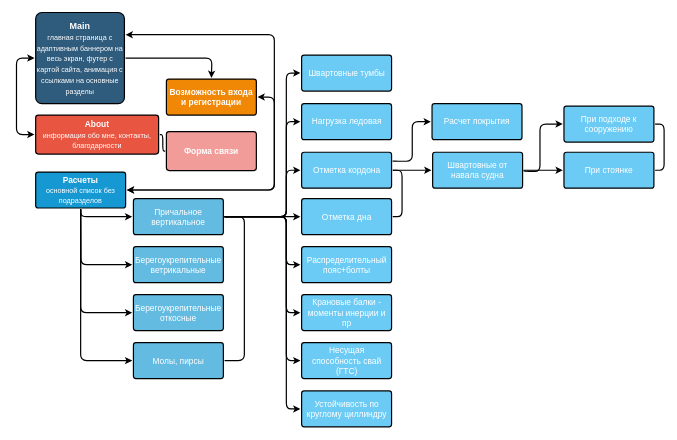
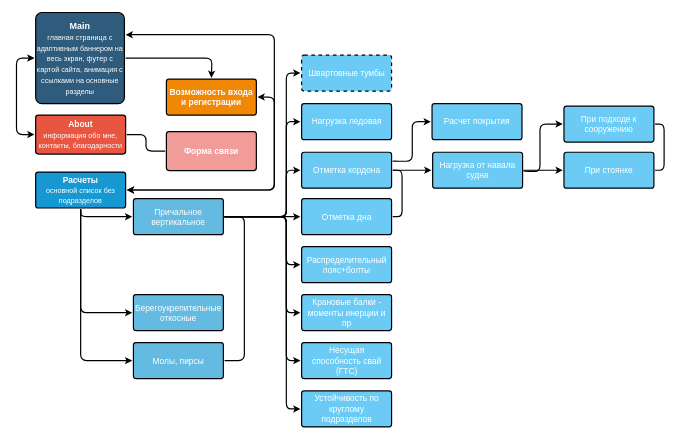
  <mxCell id="0" />
  <mxCell id="1" parent="0" />
  <mxCell id="2" value="" style="edgeStyle=elbowEdgeStyle;rounded=1;jumpStyle=none;html=1;shadow=0;labelBackgroundColor=none;startArrow=classic;startFill=1;endArrow=classic;endFill=1;jettySize=auto;orthogonalLoop=1;strokeColor=#000000;strokeWidth=2;fontFamily=Helvetica;fontSize=16;fontColor=#23445D;spacing=5;entryX=0;entryY=0.5;entryDx=0;entryDy=0;exitX=0;exitY=0.5;exitDx=0;exitDy=0;" parent="1" source="4" target="6" edge="1"><mxGeometry relative="1" as="geometry"><mxPoint x="100.5" y="137" as="sourcePoint" /><Array as="points"><mxPoint x="27" y="161" /><mxPoint x="20.5" y="177" /></Array></mxGeometry></mxCell>
  <mxCell id="3" style="edgeStyle=orthogonalEdgeStyle;rounded=1;orthogonalLoop=1;jettySize=auto;html=1;exitX=1;exitY=0.5;exitDx=0;exitDy=0;entryX=0.5;entryY=0;entryDx=0;entryDy=0;endArrow=classic;endFill=1;strokeWidth=2;" parent="1" source="4" target="42" edge="1"><mxGeometry relative="1" as="geometry"><Array as="points"><mxPoint x="353" y="96" /></Array></mxGeometry></mxCell>
  <mxCell id="4" value="Main&lt;br style=&quot;font-size: 15px&quot;&gt;&lt;span style=&quot;font-size: 12px ; font-weight: 400&quot;&gt;главная страница с адаптивным баннером на весь экран, футер с картой сайта, анимация с ссылками&amp;nbsp;на основные разделы&lt;/span&gt;" style="rounded=1;whiteSpace=wrap;html=1;shadow=0;labelBackgroundColor=none;strokeColor=#000000;strokeWidth=2;fillColor=#2F5B7C;fontFamily=Helvetica;fontSize=15;fontColor=#FFFFFF;align=center;fontStyle=1;spacing=0;arcSize=7;perimeterSpacing=2;" parent="1" vertex="1"><mxGeometry x="59" y="20" width="148" height="152" as="geometry" /></mxCell>
  <mxCell id="5" value="" style="edgeStyle=elbowEdgeStyle;rounded=1;orthogonalLoop=1;jettySize=auto;html=1;strokeColor=#000000;strokeWidth=2;fontSize=14;endArrow=none;endFill=0;" parent="1" source="6" target="7" edge="1"><mxGeometry relative="1" as="geometry" /></mxCell>
- <mxCell id="6" value="About&lt;br&gt;&lt;span style=&quot;font-size: 12px ; font-weight: 400&quot;&gt;информация обо мне, контакты, благодарности&lt;/span&gt;" style="rounded=1;whiteSpace=wrap;html=1;shadow=0;labelBackgroundColor=none;strokeColor=#000000;strokeWidth=2;fillColor=#e85642;fontFamily=Helvetica;fontSize=14;fontColor=#FFFFFF;align=center;spacing=5;fontStyle=1;arcSize=7;perimeterSpacing=2;" parent="1" vertex="1"><mxGeometry x="59" y="191" width="205" height="65" as="geometry" /></mxCell>
+ <mxCell id="6" value="About&lt;br&gt;&lt;span style=&quot;font-size: 12px ; font-weight: 400&quot;&gt;информация обо мне, контакты, благодарности&lt;/span&gt;" style="rounded=1;whiteSpace=wrap;html=1;shadow=0;labelBackgroundColor=none;strokeColor=#000000;strokeWidth=2;fillColor=#e85642;fontFamily=Helvetica;fontSize=14;fontColor=#FFFFFF;align=center;spacing=5;fontStyle=1;arcSize=7;perimeterSpacing=2;" parent="1" vertex="1"><mxGeometry x="59" y="191" width="150" height="65" as="geometry" /></mxCell>
  <mxCell id="7" value="Форма связи" style="rounded=1;whiteSpace=wrap;html=1;shadow=0;labelBackgroundColor=none;strokeColor=#000000;strokeWidth=2;fillColor=#F19C99;fontFamily=Helvetica;fontSize=14;fontColor=#FFFFFF;align=center;spacing=5;fontStyle=1;arcSize=7;perimeterSpacing=2;" parent="1" vertex="1"><mxGeometry x="277" y="218.5" width="150" height="65" as="geometry" /></mxCell>
  <mxCell id="8" value="" style="edgeStyle=elbowEdgeStyle;jumpStyle=none;html=1;shadow=0;labelBackgroundColor=none;startArrow=none;startFill=0;endArrow=classic;endFill=1;jettySize=auto;orthogonalLoop=1;strokeColor=#000000;strokeWidth=2;fontFamily=Helvetica;fontSize=14;fontColor=#FFFFFF;spacing=5;exitX=0.5;exitY=1;exitDx=0;exitDy=0;entryX=0;entryY=0.5;entryDx=0;entryDy=0;rounded=1;" parent="1" source="13" target="32" edge="1"><mxGeometry relative="1" as="geometry"><Array as="points"><mxPoint x="134" y="450" /><mxPoint x="400.5" y="457" /></Array></mxGeometry></mxCell>
- <mxCell id="9" value="" style="edgeStyle=elbowEdgeStyle;jumpStyle=none;html=1;shadow=0;labelBackgroundColor=none;startArrow=none;startFill=0;endArrow=classic;endFill=1;jettySize=auto;orthogonalLoop=1;strokeColor=#000000;strokeWidth=2;fontFamily=Helvetica;fontSize=14;fontColor=#FFFFFF;spacing=5;entryX=0;entryY=0.5;entryDx=0;entryDy=0;exitX=0.5;exitY=1;exitDx=0;exitDy=0;rounded=1;" parent="1" source="13" target="31" edge="1"><mxGeometry relative="1" as="geometry"><Array as="points"><mxPoint x="134.5" y="447" /></Array></mxGeometry></mxCell>
  <mxCell id="10" value="" style="edgeStyle=elbowEdgeStyle;jumpStyle=none;html=1;shadow=0;labelBackgroundColor=none;startArrow=none;startFill=0;endArrow=classic;endFill=1;jettySize=auto;orthogonalLoop=1;strokeColor=#000000;strokeWidth=2;fontFamily=Helvetica;fontSize=14;fontColor=#FFFFFF;spacing=5;exitX=0.5;exitY=1;exitDx=0;exitDy=0;entryX=0;entryY=0.5;entryDx=0;entryDy=0;rounded=1;" parent="1" source="13" target="22" edge="1"><mxGeometry relative="1" as="geometry"><Array as="points"><mxPoint x="134.5" y="361" /><mxPoint x="230.5" y="367" /><mxPoint x="190.5" y="397" /><mxPoint x="210.5" y="397" /><mxPoint x="220.5" y="397" /><mxPoint x="260.5" y="357" /></Array></mxGeometry></mxCell>
  <mxCell id="11" style="edgeStyle=elbowEdgeStyle;rounded=1;jumpStyle=none;orthogonalLoop=1;jettySize=auto;html=1;exitX=1;exitY=0.5;exitDx=0;exitDy=0;entryX=1;entryY=0.25;entryDx=0;entryDy=0;endArrow=classic;endFill=1;strokeColor=#000000;strokeWidth=2;fontSize=14;startArrow=classic;startFill=1;" parent="1" source="13" target="4" edge="1"><mxGeometry relative="1" as="geometry"><Array as="points"><mxPoint x="457" y="161" /><mxPoint x="507" y="71" /><mxPoint x="507" y="251" /><mxPoint x="280.5" y="267" /></Array></mxGeometry></mxCell>
  <mxCell id="12" style="edgeStyle=orthogonalEdgeStyle;orthogonalLoop=1;jettySize=auto;html=1;exitX=0.5;exitY=1;exitDx=0;exitDy=0;entryX=0;entryY=0.5;entryDx=0;entryDy=0;endArrow=classic;endFill=1;strokeWidth=2;rounded=1;" parent="1" source="13" target="33" edge="1"><mxGeometry relative="1" as="geometry"><Array as="points"><mxPoint x="134" y="600" /></Array></mxGeometry></mxCell>
  <mxCell id="13" value="Расчеты&lt;br&gt;&lt;font style=&quot;font-size: 12px ; font-weight: normal&quot;&gt;основной список без подразделов&lt;/font&gt;" style="rounded=1;whiteSpace=wrap;html=1;shadow=0;labelBackgroundColor=none;strokeColor=#000000;strokeWidth=2;fillColor=#1699d3;fontFamily=Helvetica;fontSize=14;fontColor=#FFFFFF;align=center;spacing=5;fontStyle=1;arcSize=7;perimeterSpacing=2;" parent="1" vertex="1"><mxGeometry x="59" y="286" width="150" height="60" as="geometry" /></mxCell>
  <mxCell id="14" style="edgeStyle=orthogonalEdgeStyle;rounded=1;comic=0;orthogonalLoop=1;jettySize=auto;html=1;exitX=1;exitY=0.5;exitDx=0;exitDy=0;entryX=1;entryY=0.5;entryDx=0;entryDy=0;startArrow=none;startFill=0;sourcePerimeterSpacing=0;endArrow=none;endFill=0;strokeWidth=2;" parent="1" source="22" target="33" edge="1"><mxGeometry relative="1" as="geometry"><Array as="points"><mxPoint x="407" y="361" /><mxPoint x="407" y="601" /></Array></mxGeometry></mxCell>
  <mxCell id="15" style="edgeStyle=orthogonalEdgeStyle;rounded=1;comic=0;orthogonalLoop=1;jettySize=auto;html=1;exitX=1;exitY=0.5;exitDx=0;exitDy=0;entryX=0;entryY=0.5;entryDx=0;entryDy=0;startArrow=none;startFill=0;sourcePerimeterSpacing=0;endArrow=classic;endFill=1;strokeWidth=2;" parent="1" source="22" target="28" edge="1"><mxGeometry relative="1" as="geometry"><Array as="points"><mxPoint x="477" y="361" /><mxPoint x="477" y="283" /></Array></mxGeometry></mxCell>
  <mxCell id="16" style="edgeStyle=orthogonalEdgeStyle;rounded=1;comic=0;orthogonalLoop=1;jettySize=auto;html=1;exitX=1;exitY=0.5;exitDx=0;exitDy=0;entryX=0;entryY=0.5;entryDx=0;entryDy=0;startArrow=none;startFill=0;sourcePerimeterSpacing=0;endArrow=classic;endFill=1;strokeWidth=2;" parent="1" source="22" target="23" edge="1"><mxGeometry relative="1" as="geometry" /></mxCell>
  <mxCell id="17" style="edgeStyle=orthogonalEdgeStyle;rounded=1;comic=0;orthogonalLoop=1;jettySize=auto;html=1;exitX=1;exitY=0.5;exitDx=0;exitDy=0;entryX=0;entryY=0.5;entryDx=0;entryDy=0;startArrow=none;startFill=0;sourcePerimeterSpacing=0;endArrow=classic;endFill=1;strokeWidth=2;" parent="1" source="22" target="24" edge="1"><mxGeometry relative="1" as="geometry"><Array as="points"><mxPoint x="477" y="361" /><mxPoint x="477" y="441" /></Array></mxGeometry></mxCell>
  <mxCell id="18" style="edgeStyle=orthogonalEdgeStyle;rounded=1;comic=0;orthogonalLoop=1;jettySize=auto;html=1;exitX=1;exitY=0.5;exitDx=0;exitDy=0;entryX=0;entryY=0.5;entryDx=0;entryDy=0;startArrow=none;startFill=0;sourcePerimeterSpacing=0;endArrow=classic;endFill=1;strokeWidth=2;" parent="1" source="22" target="43" edge="1"><mxGeometry relative="1" as="geometry"><Array as="points"><mxPoint x="477" y="361" /><mxPoint x="477" y="521" /></Array></mxGeometry></mxCell>
  <mxCell id="19" style="edgeStyle=orthogonalEdgeStyle;rounded=1;comic=0;orthogonalLoop=1;jettySize=auto;html=1;exitX=1;exitY=0.5;exitDx=0;exitDy=0;startArrow=none;startFill=0;sourcePerimeterSpacing=0;endArrow=classic;endFill=1;strokeWidth=2;entryX=0;entryY=0.5;entryDx=0;entryDy=0;" parent="1" source="22" target="44" edge="1"><mxGeometry relative="1" as="geometry"><mxPoint x="447" y="541" as="targetPoint" /><Array as="points"><mxPoint x="477" y="361" /><mxPoint x="477" y="601" /></Array></mxGeometry></mxCell>
  <mxCell id="20" style="edgeStyle=orthogonalEdgeStyle;rounded=1;comic=0;orthogonalLoop=1;jettySize=auto;html=1;exitX=1;exitY=0.5;exitDx=0;exitDy=0;entryX=0;entryY=0.5;entryDx=0;entryDy=0;startArrow=none;startFill=0;sourcePerimeterSpacing=0;endArrow=classic;endFill=1;strokeWidth=2;" parent="1" source="22" target="29" edge="1"><mxGeometry relative="1" as="geometry"><Array as="points"><mxPoint x="477" y="361" /><mxPoint x="477" y="202" /></Array></mxGeometry></mxCell>
  <mxCell id="21" style="edgeStyle=orthogonalEdgeStyle;rounded=1;comic=0;orthogonalLoop=1;jettySize=auto;html=1;exitX=1;exitY=0.5;exitDx=0;exitDy=0;entryX=0;entryY=0.5;entryDx=0;entryDy=0;startArrow=none;startFill=0;sourcePerimeterSpacing=0;endArrow=classic;endFill=1;strokeWidth=2;" parent="1" source="22" target="30" edge="1"><mxGeometry relative="1" as="geometry"><Array as="points"><mxPoint x="477" y="361" /><mxPoint x="477" y="121" /></Array></mxGeometry></mxCell>
  <mxCell id="22" value="Причальное вертикальное" style="rounded=1;whiteSpace=wrap;html=1;shadow=0;labelBackgroundColor=none;strokeColor=#000000;strokeWidth=2;fillColor=#64bbe2;fontFamily=Helvetica;fontSize=14;fontColor=#FFFFFF;align=center;spacing=5;arcSize=7;perimeterSpacing=2;" parent="1" vertex="1"><mxGeometry x="222" y="330.5" width="150" height="60" as="geometry" /></mxCell>
  <mxCell id="23" value="Отметка дна" style="rounded=1;whiteSpace=wrap;html=1;shadow=0;labelBackgroundColor=none;strokeColor=#000000;strokeWidth=2;fillColor=#6CCBF5;fontFamily=Helvetica;fontSize=14;fontColor=#FFFFFF;align=center;spacing=5;arcSize=7;perimeterSpacing=2;" parent="1" vertex="1"><mxGeometry x="502.5" y="330.5" width="150" height="60" as="geometry" /></mxCell>
  <mxCell id="24" value="Распределительный пояс+болты" style="rounded=1;whiteSpace=wrap;html=1;shadow=0;labelBackgroundColor=none;strokeColor=#000000;strokeWidth=2;fillColor=#6CCBF5;fontFamily=Helvetica;fontSize=14;fontColor=#FFFFFF;align=center;spacing=5;arcSize=7;perimeterSpacing=2;" parent="1" vertex="1"><mxGeometry x="502.5" y="410.5" width="150" height="60" as="geometry" /></mxCell>
  <mxCell id="25" style="edgeStyle=orthogonalEdgeStyle;rounded=1;orthogonalLoop=1;jettySize=auto;html=1;exitX=1;exitY=0.5;exitDx=0;exitDy=0;entryX=1;entryY=0.5;entryDx=0;entryDy=0;endArrow=none;endFill=0;strokeWidth=2;" parent="1" source="28" target="23" edge="1"><mxGeometry relative="1" as="geometry"><Array as="points"><mxPoint x="670" y="283" /><mxPoint x="670" y="361" /></Array></mxGeometry></mxCell>
  <mxCell id="26" style="edgeStyle=orthogonalEdgeStyle;rounded=1;orthogonalLoop=1;jettySize=auto;html=1;exitX=1;exitY=0.5;exitDx=0;exitDy=0;entryX=0;entryY=0.5;entryDx=0;entryDy=0;endArrow=classic;endFill=1;strokeWidth=2;" parent="1" source="28" target="36" edge="1"><mxGeometry relative="1" as="geometry" /></mxCell>
  <mxCell id="27" style="edgeStyle=orthogonalEdgeStyle;rounded=1;orthogonalLoop=1;jettySize=auto;html=1;exitX=1;exitY=0.25;exitDx=0;exitDy=0;entryX=0;entryY=0.5;entryDx=0;entryDy=0;endArrow=classic;endFill=1;strokeWidth=2;" parent="1" source="28" target="37" edge="1"><mxGeometry relative="1" as="geometry"><Array as="points"><mxPoint x="687" y="268" /><mxPoint x="687" y="202" /></Array></mxGeometry></mxCell>
  <mxCell id="28" value="Отметка кордона" style="rounded=1;whiteSpace=wrap;html=1;shadow=0;labelBackgroundColor=none;strokeColor=#000000;strokeWidth=2;fillColor=#6CCBF5;fontFamily=Helvetica;fontSize=14;fontColor=#FFFFFF;align=center;spacing=5;arcSize=7;perimeterSpacing=2;" parent="1" vertex="1"><mxGeometry x="502.5" y="253" width="150" height="60" as="geometry" /></mxCell>
  <mxCell id="29" value="Нагрузка ледовая" style="rounded=1;whiteSpace=wrap;html=1;shadow=0;labelBackgroundColor=none;strokeColor=#000000;strokeWidth=2;fillColor=#6CCBF5;fontFamily=Helvetica;fontSize=14;fontColor=#FFFFFF;align=center;spacing=5;arcSize=7;perimeterSpacing=2;" parent="1" vertex="1"><mxGeometry x="502.5" y="172" width="150" height="60" as="geometry" /></mxCell>
- <mxCell id="30" value="Швартовные тумбы" style="rounded=1;whiteSpace=wrap;html=1;shadow=0;labelBackgroundColor=none;strokeColor=#000000;strokeWidth=2;fillColor=#6CCBF5;fontFamily=Helvetica;fontSize=14;fontColor=#FFFFFF;align=center;spacing=5;arcSize=7;perimeterSpacing=2;" parent="1" vertex="1"><mxGeometry x="502.5" y="91" width="150" height="60" as="geometry" /></mxCell>
- <mxCell id="31" value="Берегоукрепительные ветрикальные" style="rounded=1;whiteSpace=wrap;html=1;shadow=0;labelBackgroundColor=none;strokeColor=#000000;strokeWidth=2;fillColor=#64bbe2;fontFamily=Helvetica;fontSize=14;fontColor=#FFFFFF;align=center;spacing=5;arcSize=7;perimeterSpacing=2;" parent="1" vertex="1"><mxGeometry x="222" y="410.5" width="150" height="60" as="geometry" /></mxCell>
+ <mxCell id="30" value="Швартовные тумбы" style="rounded=1;whiteSpace=wrap;html=1;shadow=0;labelBackgroundColor=none;strokeColor=#000000;strokeWidth=2;fillColor=#6CCBF5;fontFamily=Helvetica;fontSize=14;fontColor=#FFFFFF;align=center;spacing=5;arcSize=7;perimeterSpacing=2;dashed=1;" parent="1" vertex="1"><mxGeometry x="502.5" y="91" width="150" height="60" as="geometry" /></mxCell>
  <mxCell id="32" value="Берегоукрепительные откосные" style="rounded=1;whiteSpace=wrap;html=1;shadow=0;labelBackgroundColor=none;strokeColor=#000000;strokeWidth=2;fillColor=#64bbe2;fontFamily=Helvetica;fontSize=14;fontColor=#FFFFFF;align=center;spacing=5;arcSize=7;perimeterSpacing=2;" parent="1" vertex="1"><mxGeometry x="222" y="490.5" width="150" height="60" as="geometry" /></mxCell>
  <mxCell id="33" value="Молы, пирсы" style="rounded=1;whiteSpace=wrap;html=1;shadow=0;labelBackgroundColor=none;strokeColor=#000000;strokeWidth=2;fillColor=#64bbe2;fontFamily=Helvetica;fontSize=14;fontColor=#FFFFFF;align=center;spacing=5;arcSize=7;perimeterSpacing=2;" parent="1" vertex="1"><mxGeometry x="222" y="570.5" width="150" height="60" as="geometry" /></mxCell>
  <mxCell id="34" style="edgeStyle=orthogonalEdgeStyle;rounded=1;orthogonalLoop=1;jettySize=auto;html=1;exitX=1;exitY=0.5;exitDx=0;exitDy=0;entryX=0;entryY=0.5;entryDx=0;entryDy=0;endArrow=classic;endFill=1;strokeWidth=2;" parent="1" source="36" target="38" edge="1"><mxGeometry relative="1" as="geometry" /></mxCell>
  <mxCell id="35" style="edgeStyle=orthogonalEdgeStyle;rounded=1;orthogonalLoop=1;jettySize=auto;html=1;exitX=1;exitY=0.5;exitDx=0;exitDy=0;entryX=0;entryY=0.5;entryDx=0;entryDy=0;endArrow=classic;endFill=1;strokeWidth=2;" parent="1" source="36" target="40" edge="1"><mxGeometry relative="1" as="geometry"><Array as="points"><mxPoint x="873" y="285" /><mxPoint x="900" y="285" /><mxPoint x="900" y="206" /></Array></mxGeometry></mxCell>
- <mxCell id="36" value="Швартовные от навала судна" style="rounded=1;whiteSpace=wrap;html=1;shadow=0;labelBackgroundColor=none;strokeColor=#000000;strokeWidth=2;fillColor=#6CCBF5;fontFamily=Helvetica;fontSize=14;fontColor=#FFFFFF;align=center;spacing=5;arcSize=7;perimeterSpacing=2;" parent="1" vertex="1"><mxGeometry x="721" y="253" width="150" height="60" as="geometry" /></mxCell>
+ <mxCell id="36" value="Нагрузка от навала судна" style="rounded=1;whiteSpace=wrap;html=1;shadow=0;labelBackgroundColor=none;strokeColor=#000000;strokeWidth=2;fillColor=#6CCBF5;fontFamily=Helvetica;fontSize=14;fontColor=#FFFFFF;align=center;spacing=5;arcSize=7;perimeterSpacing=2;" parent="1" vertex="1"><mxGeometry x="721" y="253" width="150" height="60" as="geometry" /></mxCell>
  <mxCell id="37" value="Расчет покрытия" style="rounded=1;whiteSpace=wrap;html=1;shadow=0;labelBackgroundColor=none;strokeColor=#000000;strokeWidth=2;fillColor=#6CCBF5;fontFamily=Helvetica;fontSize=14;fontColor=#FFFFFF;align=center;spacing=5;arcSize=7;perimeterSpacing=2;" parent="1" vertex="1"><mxGeometry x="720" y="172" width="150" height="60" as="geometry" /></mxCell>
  <mxCell id="38" value="При стоянке" style="rounded=1;whiteSpace=wrap;html=1;shadow=0;labelBackgroundColor=none;strokeColor=#000000;strokeWidth=2;fillColor=#6CCBF5;fontFamily=Helvetica;fontSize=14;fontColor=#FFFFFF;align=center;spacing=5;arcSize=7;perimeterSpacing=2;" parent="1" vertex="1"><mxGeometry x="940" y="253" width="150" height="60" as="geometry" /></mxCell>
  <mxCell id="39" style="edgeStyle=orthogonalEdgeStyle;rounded=1;orthogonalLoop=1;jettySize=auto;html=1;exitX=1;exitY=0.5;exitDx=0;exitDy=0;entryX=1;entryY=0.5;entryDx=0;entryDy=0;endArrow=none;endFill=0;strokeWidth=2;" parent="1" source="40" target="38" edge="1"><mxGeometry relative="1" as="geometry"><Array as="points"><mxPoint x="1107" y="206" /><mxPoint x="1107" y="283" /></Array></mxGeometry></mxCell>
  <mxCell id="40" value="При подходе к сооружению" style="rounded=1;whiteSpace=wrap;html=1;shadow=0;labelBackgroundColor=none;strokeColor=#000000;strokeWidth=2;fillColor=#6CCBF5;fontFamily=Helvetica;fontSize=14;fontColor=#FFFFFF;align=center;spacing=5;arcSize=7;perimeterSpacing=2;" parent="1" vertex="1"><mxGeometry x="940" y="176" width="150" height="60" as="geometry" /></mxCell>
  <mxCell id="41" style="edgeStyle=orthogonalEdgeStyle;rounded=1;orthogonalLoop=1;jettySize=auto;html=1;exitX=1;exitY=0.5;exitDx=0;exitDy=0;entryX=1;entryY=0.5;entryDx=0;entryDy=0;startArrow=classic;startFill=1;endArrow=classic;endFill=1;strokeWidth=2;" parent="1" source="42" target="13" edge="1"><mxGeometry relative="1" as="geometry"><Array as="points"><mxPoint x="457" y="161" /><mxPoint x="457" y="316" /></Array></mxGeometry></mxCell>
  <mxCell id="42" value="Возможность входа и регистрации" style="rounded=1;whiteSpace=wrap;html=1;shadow=0;labelBackgroundColor=none;strokeColor=#000000;strokeWidth=2;fillColor=#F08705;fontFamily=Helvetica;fontSize=14;fontColor=#FFFFFF;align=center;spacing=5;fontStyle=1;arcSize=7;perimeterSpacing=2;" parent="1" vertex="1"><mxGeometry x="277" y="131" width="150" height="60" as="geometry" /></mxCell>
  <mxCell id="43" value="Крановые балки - моменты инерции и пр" style="rounded=1;whiteSpace=wrap;html=1;shadow=0;labelBackgroundColor=none;strokeColor=#000000;strokeWidth=2;fillColor=#6CCBF5;fontFamily=Helvetica;fontSize=14;fontColor=#FFFFFF;align=center;spacing=5;arcSize=7;perimeterSpacing=2;" parent="1" vertex="1"><mxGeometry x="502.5" y="490.5" width="150" height="60" as="geometry" /></mxCell>
  <mxCell id="44" value="Несущая способность свай (ГТС)" style="rounded=1;whiteSpace=wrap;html=1;shadow=0;labelBackgroundColor=none;strokeColor=#000000;strokeWidth=2;fillColor=#6CCBF5;fontFamily=Helvetica;fontSize=14;fontColor=#FFFFFF;align=center;spacing=5;arcSize=7;perimeterSpacing=2;" parent="1" vertex="1"><mxGeometry x="502.5" y="570.5" width="150" height="60" as="geometry" /></mxCell>
  <mxCell id="45" style="edgeStyle=orthogonalEdgeStyle;rounded=1;comic=0;orthogonalLoop=1;jettySize=auto;html=1;exitX=1;exitY=0.5;exitDx=0;exitDy=0;startArrow=none;startFill=0;sourcePerimeterSpacing=0;endArrow=classic;endFill=1;strokeWidth=2;entryX=0;entryY=0.5;entryDx=0;entryDy=0;" edge="1" parent="1" target="46" source="22"><mxGeometry relative="1" as="geometry"><mxPoint x="447" y="621.5" as="targetPoint" /><Array as="points"><mxPoint x="477" y="361" /><mxPoint x="477" y="681" /></Array><mxPoint x="374" y="441" as="sourcePoint" /></mxGeometry></mxCell>
- <mxCell id="46" value="Устойчивость по круглому циллиндру" style="rounded=1;whiteSpace=wrap;html=1;shadow=0;labelBackgroundColor=none;strokeColor=#000000;strokeWidth=2;fillColor=#6CCBF5;fontFamily=Helvetica;fontSize=14;fontColor=#FFFFFF;align=center;spacing=5;arcSize=7;perimeterSpacing=2;" vertex="1" parent="1"><mxGeometry x="502.5" y="651" width="150" height="60" as="geometry" /></mxCell>
+ <mxCell id="46" value="Устойчивость по круглому подразделов" style="rounded=1;whiteSpace=wrap;html=1;shadow=0;labelBackgroundColor=none;strokeColor=#000000;strokeWidth=2;fillColor=#6CCBF5;fontFamily=Helvetica;fontSize=14;fontColor=#FFFFFF;align=center;spacing=5;arcSize=7;perimeterSpacing=2;" vertex="1" parent="1"><mxGeometry x="502.5" y="651" width="150" height="60" as="geometry" /></mxCell>
